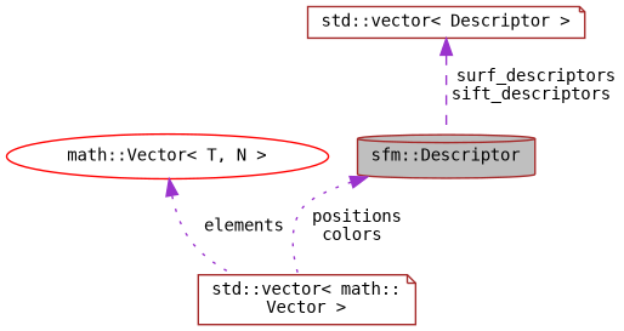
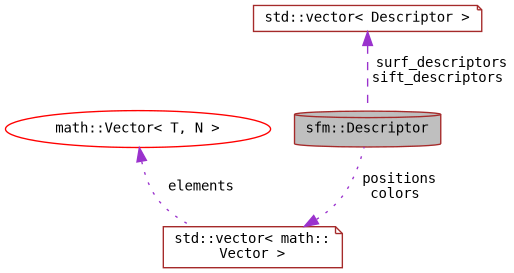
  digraph {
    fontname="DejaVu Sans Mono"
    node [color=brown fillcolor=white fontname="DejaVu Sans Mono" fontsize=10 shape=note style=filled]
    edge [color=darkorchid3 dir=back fontname="DejaVu Sans Mono" fontsize=10 labelfontname=FreeSans labelfontsize=10 style=dotted]
    n1 [fillcolor=grey75 fontcolor=black height=0.2 label="sfm::Descriptor" shape=cylinder width=0.4]
    n2 [height=0.2 label="std::vector\< math::\lVector \>" width=0.4]
    n3 [color=red height=0.2 label="math::Vector\< T, N \>" shape=ellipse width=0.4]
    n4 [height=0.2 label="std::vector\< Descriptor \>" width=0.4]
-   n1 -> n2 [label=" positions\ncolors"]
+   n2 -> n1 [label=" positions\ncolors"]
    n3 -> n2 [label=" elements"]
    n4 -> n1 [label=" surf_descriptors\nsift_descriptors" style=dashed]
  }
